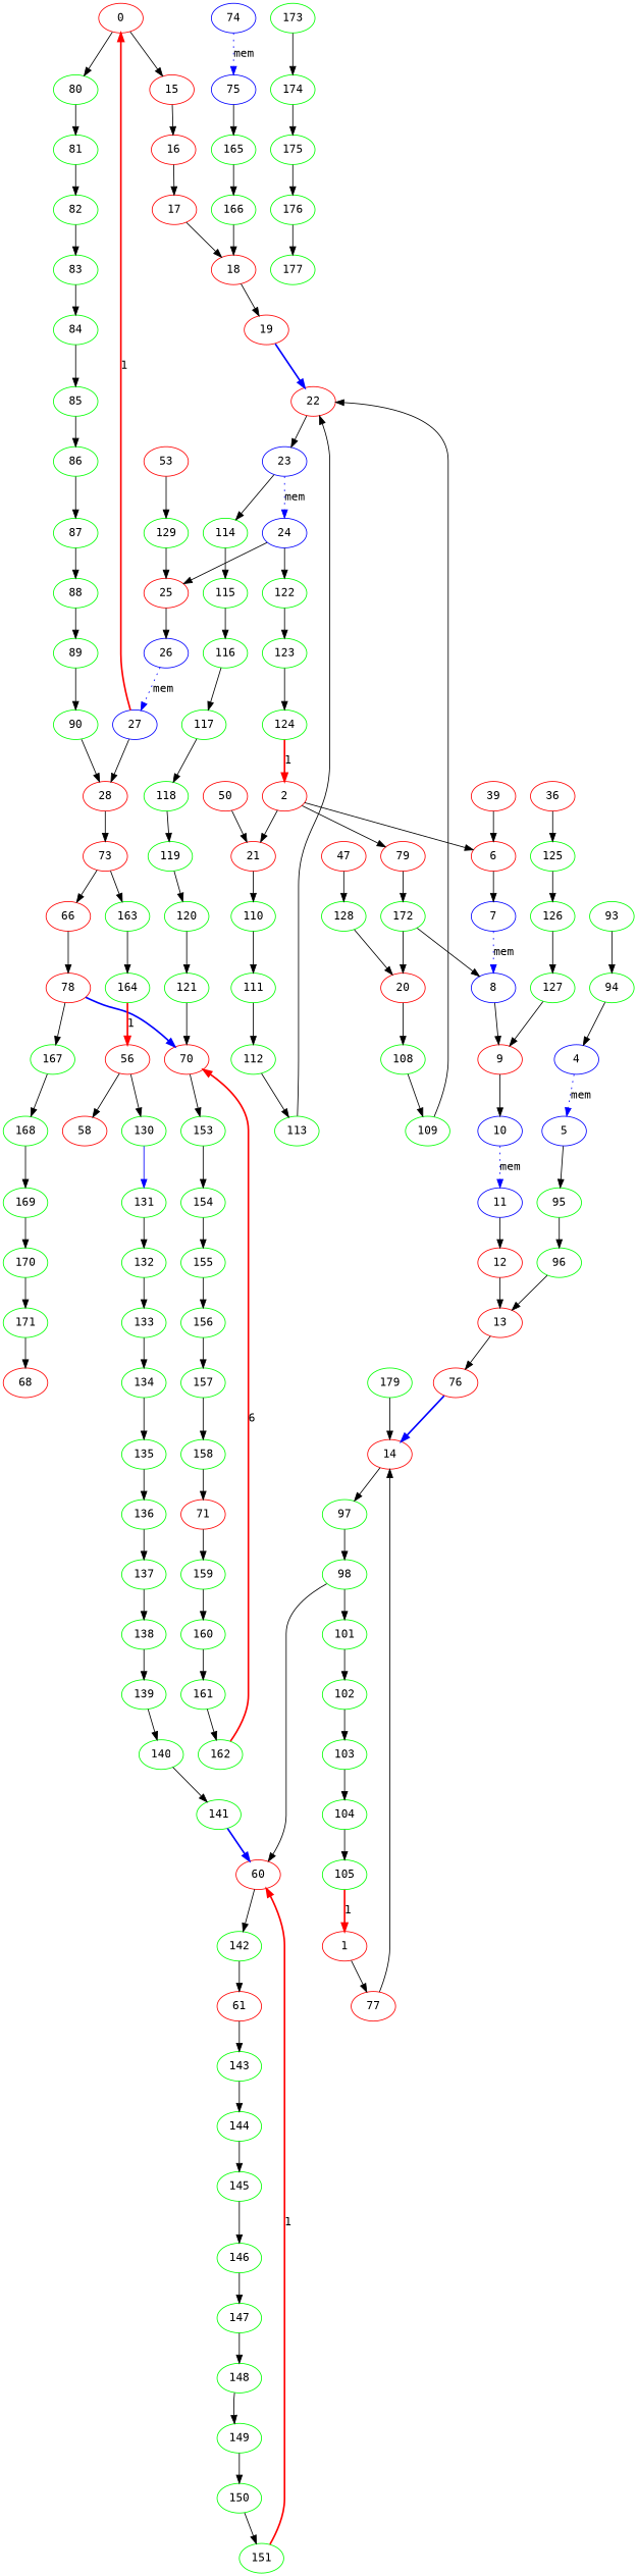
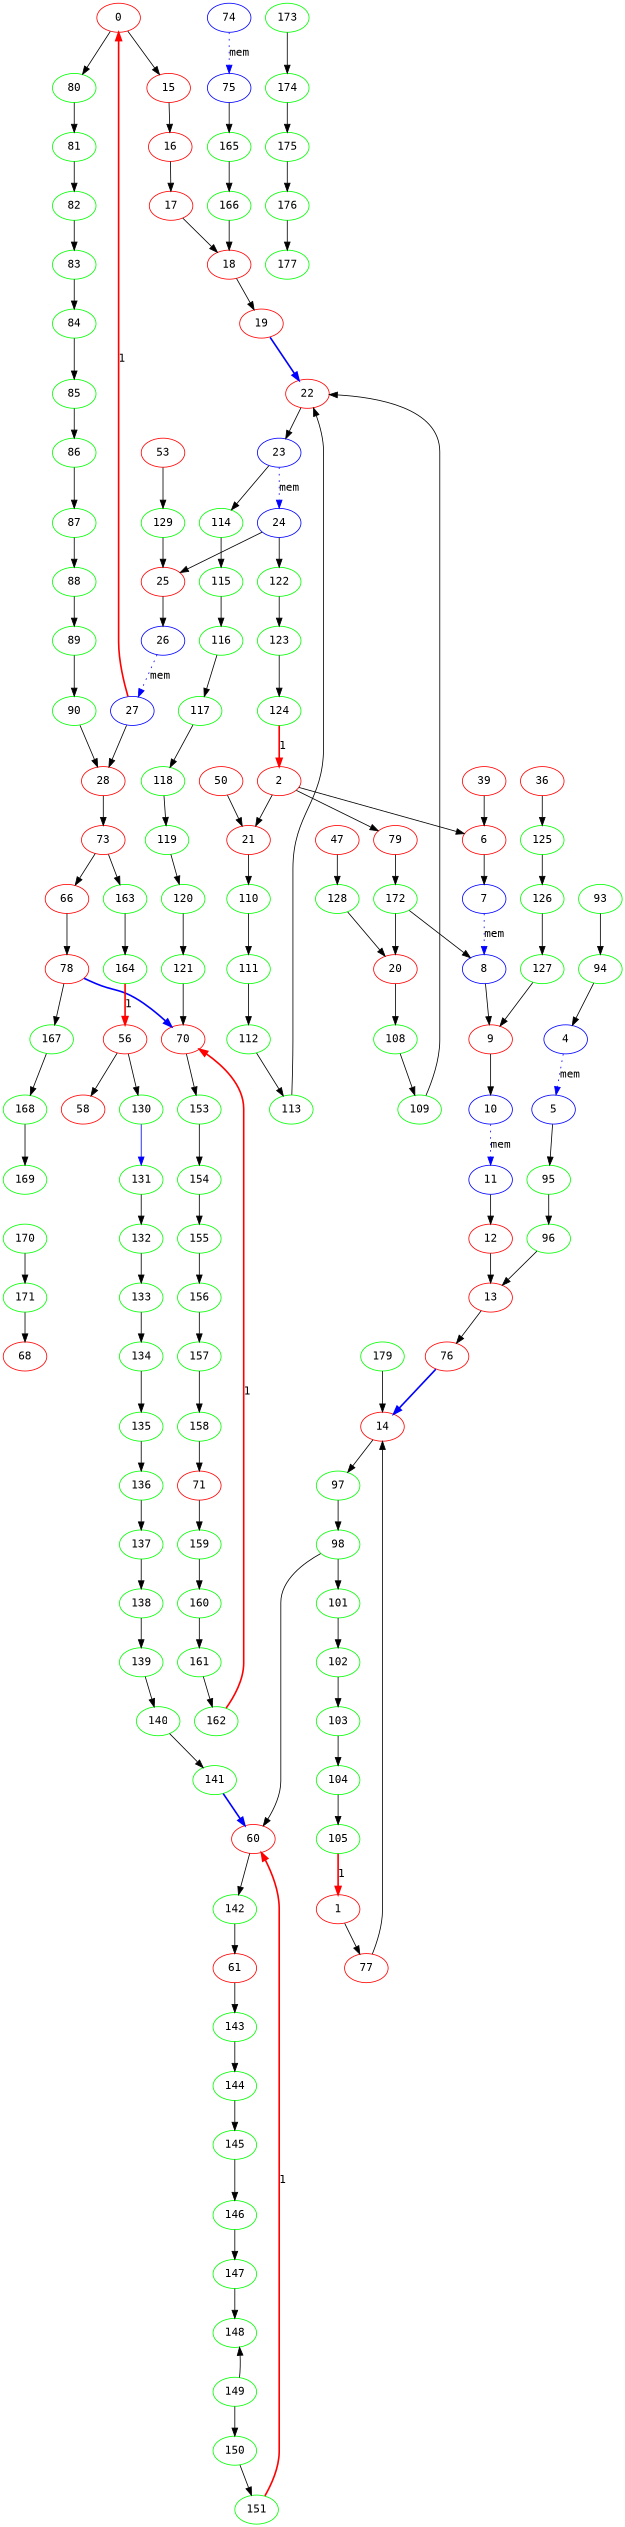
  digraph {
    fontname="DejaVu Sans Mono"
    node [color=green fontname="DejaVu Sans Mono"]
    edge [fontname="DejaVu Sans Mono"]
    0 [color=red]
    15 [color=red]
    80
    16 [color=red]
    81
    1 [color=red]
    77 [color=red]
    14 [color=red]
    2 [color=red]
    6 [color=red]
    21 [color=red]
    79 [color=red]
    7 [color=blue]
    110
    172
    93
    94
    4 [color=blue]
    5 [color=blue]
    95
    96
    8 [color=blue]
    9 [color=red]
    10 [color=blue]
    11 [color=blue]
    12 [color=red]
    13 [color=red]
    76 [color=red]
    97
    98
    17 [color=red]
    18 [color=red]
    19 [color=red]
    22 [color=red]
    23 [color=blue]
    20 [color=red]
    108
    109
    111
    24 [color=blue]
    114
    25 [color=red]
    122
    115
    26 [color=blue]
    123
    27 [color=blue]
    28 [color=red]
    73 [color=red]
    66 [color=red]
    163
    36 [color=red]
    125
    126
    39 [color=red]
    47 [color=red]
    128
    50 [color=red]
    53 [color=red]
    129
    56 [color=red]
    58 [color=red]
    130
    131
    60 [color=red]
    142
    61 [color=red]
    143
    144
    78 [color=red]
    70 [color=red]
    167
    68 [color=red]
    153
    154
    71 [color=red]
    159
    160
    164
    74 [color=blue]
    75 [color=blue]
    165
    166
    168
    82
    83
    84
    85
    86
    87
    88
    89
    90
    101
    102
    103
    104
    105
    112
    113
    116
    117
    118
    119
    120
    121
    124
    127
    132
    133
    134
    135
    136
    137
    138
    139
    140
    141
    145
    146
    147
    148
    149
    150
    151
    155
    156
    157
    158
    161
    162
    169
    170
    171
    173
    174
    175
    176
    177
    179
    0 -> 15
    0 -> 80
    15 -> 16
    80 -> 81
    16 -> 17
    81 -> 82
    1 -> 77
    77 -> 14
    14 -> 97
    2 -> 6
    2 -> 21
    2 -> 79
    6 -> 7
    21 -> 110
    79 -> 172
    7 -> 8 [color=blue label=mem style=dotted]
    110 -> 111
    172 -> 8
    172 -> 20
    93 -> 94
    94 -> 4
    4 -> 5 [color=blue label=mem style=dotted]
    5 -> 95
    95 -> 96
    96 -> 13
    8 -> 9
    9 -> 10
    10 -> 11 [color=blue label=mem style=dotted]
    11 -> 12
    12 -> 13
    13 -> 76
    76 -> 14 [color=blue style=bold]
    97 -> 98
    98 -> 60
    98 -> 101
    17 -> 18
    18 -> 19
    19 -> 22 [color=blue style=bold]
    22 -> 23
    23 -> 24 [color=blue label=mem style=dotted]
    23 -> 114
    20 -> 108
    108 -> 109
    109 -> 22
    111 -> 112
    24 -> 25
    24 -> 122
    114 -> 115
    25 -> 26
    122 -> 123
    115 -> 116
    26 -> 27 [color=blue label=mem style=dotted]
    123 -> 124
    27 -> 0 [color=red label=1 style=bold]
    27 -> 28
    28 -> 73
    73 -> 66
    73 -> 163
    66 -> 78
    163 -> 164
    36 -> 125
    125 -> 126
    126 -> 127
    39 -> 6
    47 -> 128
    128 -> 20
    50 -> 21
    53 -> 129
    129 -> 25
    56 -> 58
    56 -> 130
    130 -> 131 [color=blue]
    131 -> 132
    60 -> 142
    142 -> 61
    61 -> 143
    143 -> 144
    144 -> 145
    78 -> 70 [color=blue style=bold]
    78 -> 167
    70 -> 153
    167 -> 168
    153 -> 154
    154 -> 155
    71 -> 159
    159 -> 160
    160 -> 161
    164 -> 56 [color=red label=1 style=bold]
    74 -> 75 [color=blue label=mem style=dotted]
    75 -> 165
    165 -> 166
    166 -> 18
    168 -> 169
    82 -> 83
    83 -> 84
    84 -> 85
    85 -> 86
    86 -> 87
    87 -> 88
    88 -> 89
    89 -> 90
    90 -> 28
    101 -> 102
    102 -> 103
    103 -> 104
    104 -> 105
    105 -> 1 [color=red label=1 style=bold]
    112 -> 113
    113 -> 22
    116 -> 117
    117 -> 118
    118 -> 119
    119 -> 120
    120 -> 121
    121 -> 70
    124 -> 2 [color=red label=1 style=bold]
    127 -> 9
    132 -> 133
    133 -> 134
    134 -> 135
    135 -> 136
    136 -> 137
    137 -> 138
    138 -> 139
    139 -> 140
    140 -> 141
    141 -> 60 [color=blue style=bold]
    145 -> 146
    146 -> 147
    147 -> 148
-   148 -> 149
+   149 -> 148
    149 -> 150
    150 -> 151
    151 -> 60 [color=red label=1 style=bold]
    155 -> 156
    156 -> 157
    157 -> 158
    158 -> 71
    161 -> 162
-   162 -> 70 [color=red label=6 style=bold]
-   169 -> 170
+   162 -> 70 [color=red label=1 style=bold]
    170 -> 171
    171 -> 68
    173 -> 174
    174 -> 175
    175 -> 176
    176 -> 177
    179 -> 14
  }
